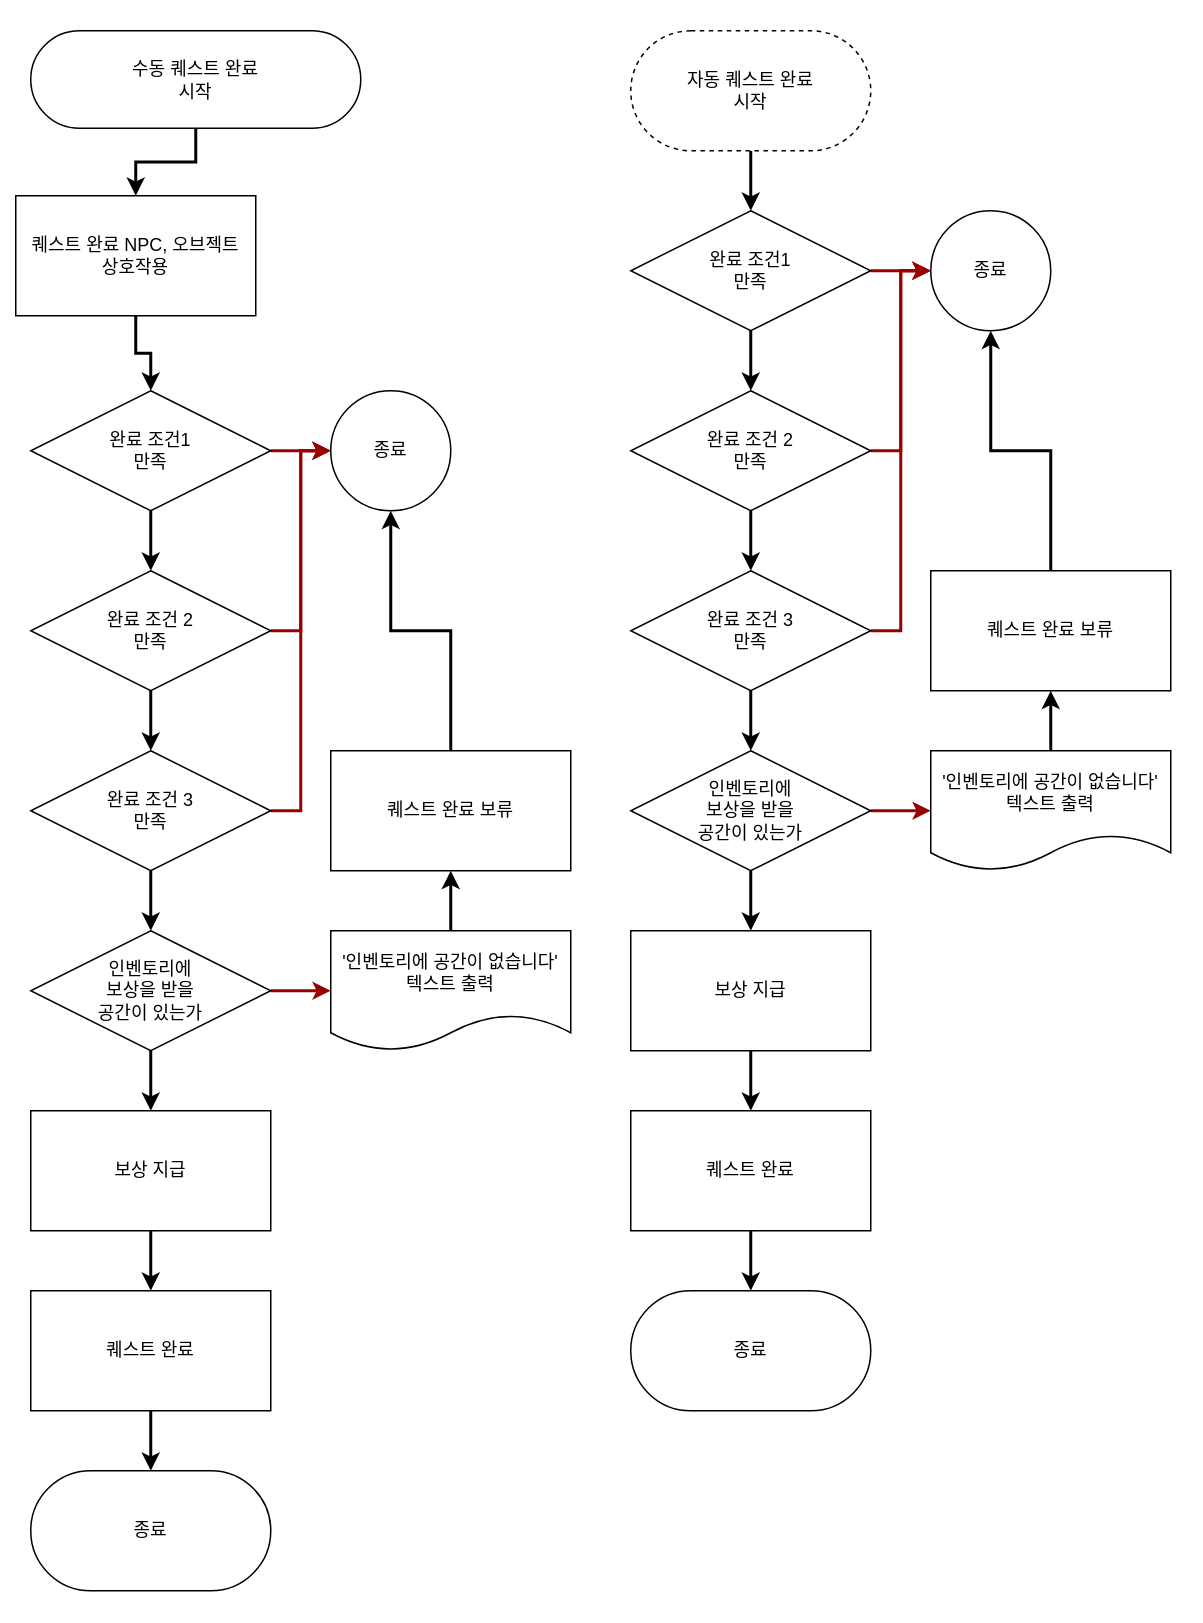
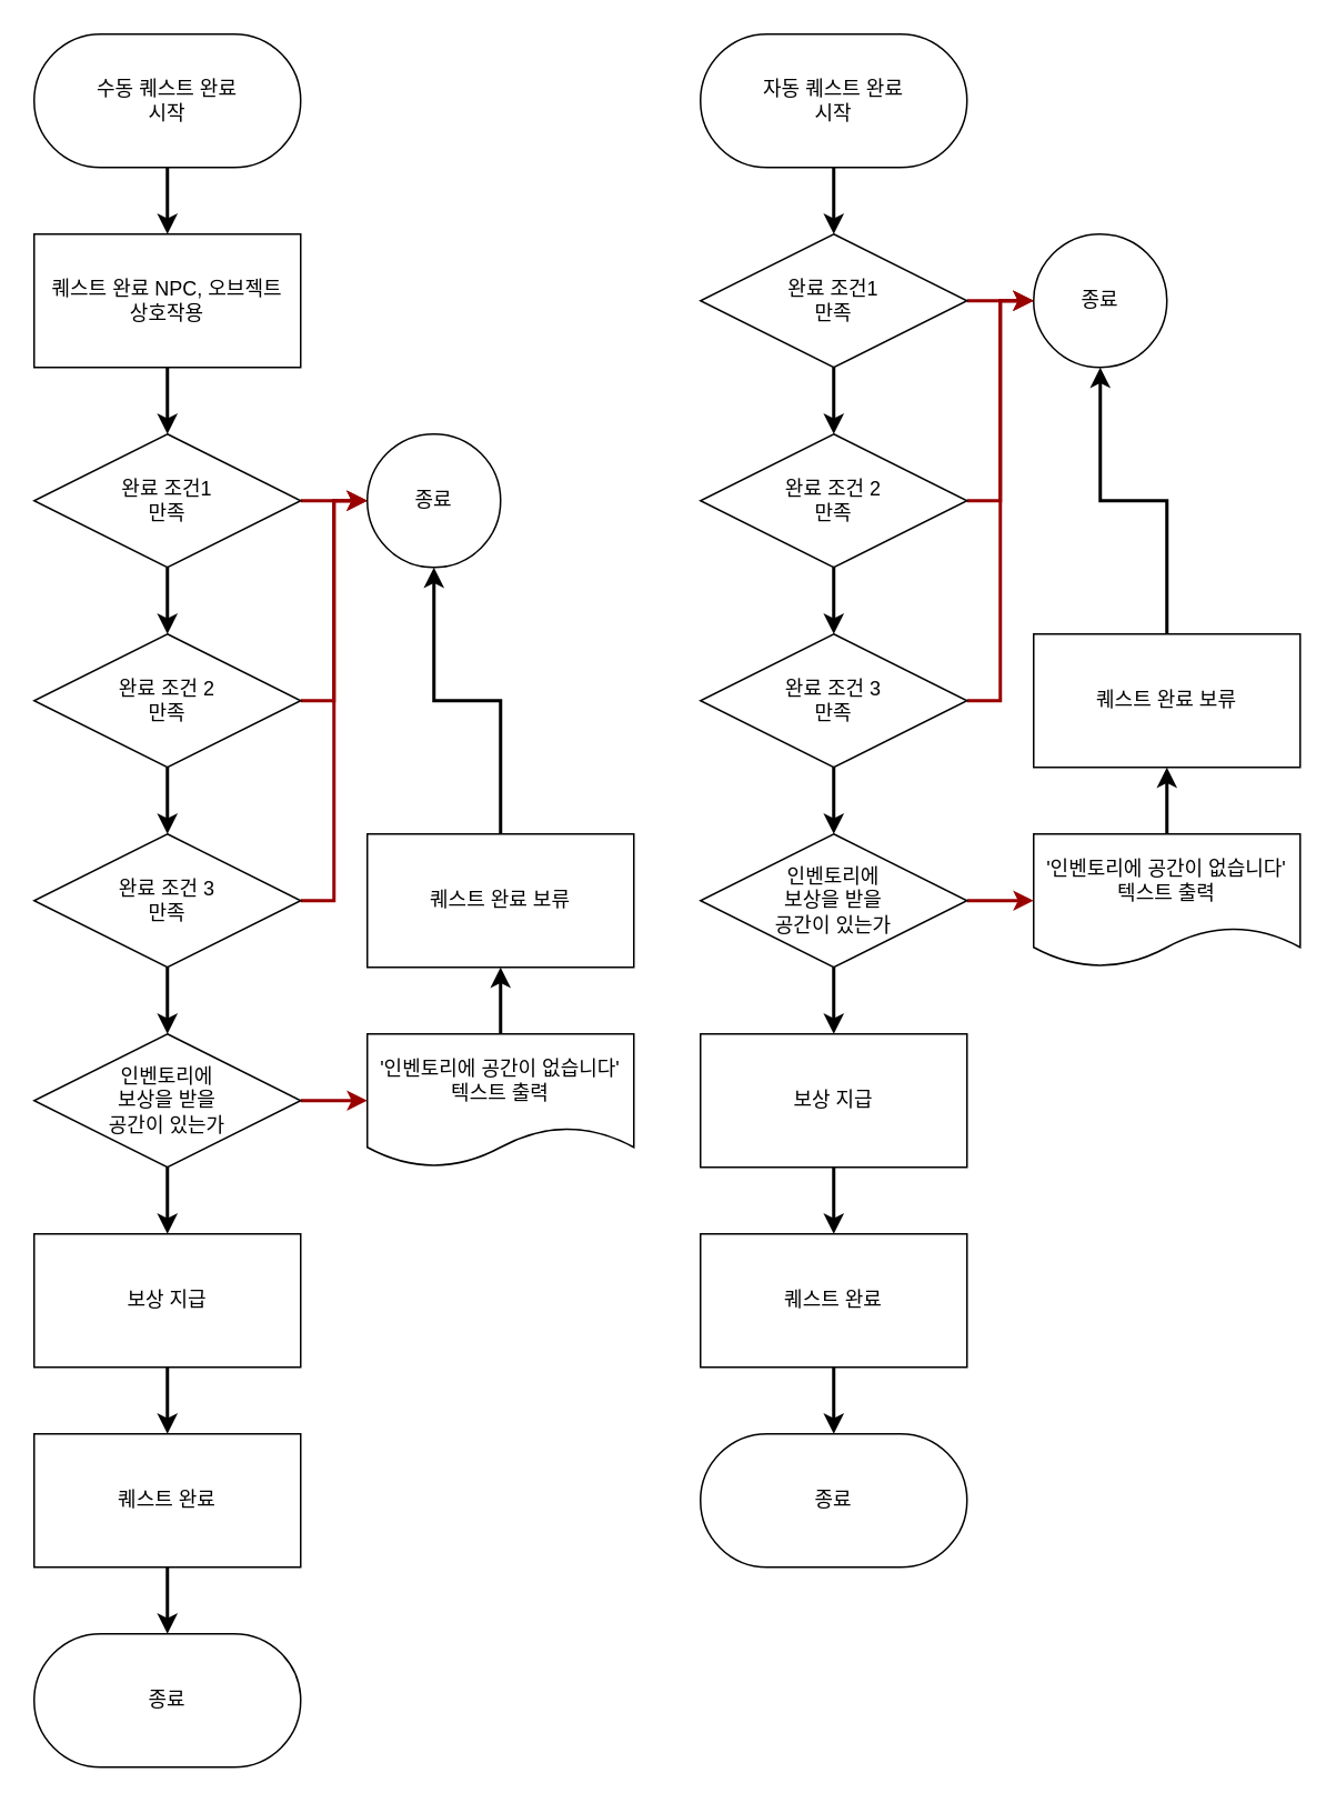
  <mxCell id="0" />
  <mxCell id="1" parent="0" />
  <mxCell id="2" style="edgeStyle=orthogonalEdgeStyle;rounded=0;orthogonalLoop=1;jettySize=auto;html=1;exitX=0.5;exitY=1;exitDx=0;exitDy=0;entryX=0.5;entryY=0;entryDx=0;entryDy=0;strokeWidth=2;" edge="1" parent="1" source="3" target="25"><mxGeometry relative="1" as="geometry" /></mxCell>
- <mxCell id="3" value="수동 퀘스트 완료&lt;br&gt;시작" style="rounded=1;whiteSpace=wrap;html=1;arcSize=50;" vertex="1" parent="1"><mxGeometry x="20" y="20" width="220" height="65" as="geometry" /></mxCell>
+ <mxCell id="3" value="수동 퀘스트 완료&lt;br&gt;시작" style="rounded=1;whiteSpace=wrap;html=1;arcSize=50;" vertex="1" parent="1"><mxGeometry width="160" height="80" as="geometry" x="20" y="20" /></mxCell>
  <mxCell id="4" style="edgeStyle=orthogonalEdgeStyle;rounded=0;orthogonalLoop=1;jettySize=auto;html=1;exitX=0.5;exitY=1;exitDx=0;exitDy=0;strokeWidth=2;" edge="1" parent="1" source="6" target="9"><mxGeometry relative="1" as="geometry" /></mxCell>
  <mxCell id="5" style="edgeStyle=orthogonalEdgeStyle;rounded=0;orthogonalLoop=1;jettySize=auto;html=1;exitX=1;exitY=0.5;exitDx=0;exitDy=0;entryX=0;entryY=0.5;entryDx=0;entryDy=0;strokeColor=#990000;strokeWidth=2;" edge="1" parent="1" source="6" target="13"><mxGeometry relative="1" as="geometry"><mxPoint x="260" y="340" as="targetPoint" /></mxGeometry></mxCell>
  <mxCell id="6" value="완료 조건1&lt;br&gt;만족" style="rhombus;whiteSpace=wrap;html=1;" vertex="1" parent="1"><mxGeometry y="260" width="160" height="80" as="geometry" x="20" /></mxCell>
  <mxCell id="7" style="edgeStyle=orthogonalEdgeStyle;rounded=0;orthogonalLoop=1;jettySize=auto;html=1;exitX=0.5;exitY=1;exitDx=0;exitDy=0;entryX=0.5;entryY=0;entryDx=0;entryDy=0;strokeWidth=2;" edge="1" parent="1" source="9" target="12"><mxGeometry relative="1" as="geometry" /></mxCell>
  <mxCell id="8" style="edgeStyle=orthogonalEdgeStyle;rounded=0;orthogonalLoop=1;jettySize=auto;html=1;exitX=1;exitY=0.5;exitDx=0;exitDy=0;entryX=0;entryY=0.5;entryDx=0;entryDy=0;strokeColor=#990000;strokeWidth=2;" edge="1" parent="1" source="9" target="13"><mxGeometry relative="1" as="geometry" /></mxCell>
  <mxCell id="9" value="완료 조건 2&lt;br&gt;만족" style="rhombus;whiteSpace=wrap;html=1;" vertex="1" parent="1"><mxGeometry y="380" width="160" height="80" as="geometry" x="20" /></mxCell>
  <mxCell id="10" style="edgeStyle=orthogonalEdgeStyle;rounded=0;orthogonalLoop=1;jettySize=auto;html=1;exitX=1;exitY=0.5;exitDx=0;exitDy=0;entryX=0;entryY=0.5;entryDx=0;entryDy=0;strokeColor=#990000;strokeWidth=2;" edge="1" parent="1" source="12" target="13"><mxGeometry relative="1" as="geometry"><mxPoint x="290" y="460" as="targetPoint" /></mxGeometry></mxCell>
  <mxCell id="11" style="edgeStyle=orthogonalEdgeStyle;rounded=0;orthogonalLoop=1;jettySize=auto;html=1;exitX=0.5;exitY=1;exitDx=0;exitDy=0;entryX=0.5;entryY=0;entryDx=0;entryDy=0;strokeWidth=2;" edge="1" parent="1" source="12" target="16"><mxGeometry relative="1" as="geometry" /></mxCell>
  <mxCell id="12" value="완료 조건 3&lt;br&gt;만족" style="rhombus;whiteSpace=wrap;html=1;" vertex="1" parent="1"><mxGeometry y="500" width="160" height="80" as="geometry" x="20" /></mxCell>
  <mxCell id="13" value="종료" style="ellipse;whiteSpace=wrap;html=1;" vertex="1" parent="1"><mxGeometry x="220" y="260" width="80" height="80" as="geometry" /></mxCell>
  <mxCell id="14" style="edgeStyle=orthogonalEdgeStyle;rounded=0;orthogonalLoop=1;jettySize=auto;html=1;exitX=1;exitY=0.5;exitDx=0;exitDy=0;entryX=0;entryY=0.5;entryDx=0;entryDy=0;strokeWidth=2;strokeColor=#990000;" edge="1" parent="1" source="16" target="23"><mxGeometry relative="1" as="geometry" /></mxCell>
  <mxCell id="15" style="edgeStyle=orthogonalEdgeStyle;rounded=0;orthogonalLoop=1;jettySize=auto;html=1;exitX=0.5;exitY=1;exitDx=0;exitDy=0;entryX=0.5;entryY=0;entryDx=0;entryDy=0;strokeWidth=2;" edge="1" parent="1" source="16" target="49"><mxGeometry relative="1" as="geometry" /></mxCell>
  <mxCell id="16" value="인벤토리에 &lt;br&gt;보상을 받을&lt;br&gt;공간이 있는가" style="rhombus;whiteSpace=wrap;html=1;" vertex="1" parent="1"><mxGeometry y="620" width="160" height="80" as="geometry" x="20" /></mxCell>
  <mxCell id="17" style="edgeStyle=orthogonalEdgeStyle;rounded=0;orthogonalLoop=1;jettySize=auto;html=1;exitX=0.5;exitY=0;exitDx=0;exitDy=0;entryX=0.5;entryY=1;entryDx=0;entryDy=0;strokeWidth=2;" edge="1" parent="1" source="18" target="13"><mxGeometry relative="1" as="geometry" /></mxCell>
  <mxCell id="18" value="퀘스트 완료 보류" style="whiteSpace=wrap;html=1;" vertex="1" parent="1"><mxGeometry x="220" y="500" width="160" height="80" as="geometry" /></mxCell>
  <mxCell id="19" style="edgeStyle=orthogonalEdgeStyle;rounded=0;orthogonalLoop=1;jettySize=auto;html=1;exitX=0.5;exitY=1;exitDx=0;exitDy=0;entryX=0.5;entryY=0;entryDx=0;entryDy=0;strokeWidth=2;" edge="1" parent="1" source="20" target="21"><mxGeometry relative="1" as="geometry"><mxPoint x="100" y="960" as="sourcePoint" /></mxGeometry></mxCell>
  <mxCell id="20" value="퀘스트 완료" style="whiteSpace=wrap;html=1;" vertex="1" parent="1"><mxGeometry y="860" width="160" height="80" as="geometry" x="20" /></mxCell>
  <mxCell id="21" value="종료" style="rounded=1;whiteSpace=wrap;html=1;arcSize=50;" vertex="1" parent="1"><mxGeometry y="980" width="160" height="80" as="geometry" x="20" /></mxCell>
  <mxCell id="22" style="edgeStyle=orthogonalEdgeStyle;rounded=0;orthogonalLoop=1;jettySize=auto;html=1;exitX=0.5;exitY=0;exitDx=0;exitDy=0;entryX=0.5;entryY=1;entryDx=0;entryDy=0;strokeWidth=2;" edge="1" parent="1" source="23" target="18"><mxGeometry relative="1" as="geometry" /></mxCell>
  <mxCell id="23" value="'인벤토리에 공간이 없습니다'&lt;br&gt;텍스트 출력" style="shape=document;whiteSpace=wrap;html=1;boundedLbl=1;" vertex="1" parent="1"><mxGeometry x="220" y="620" width="160" height="80" as="geometry" /></mxCell>
  <mxCell id="24" style="edgeStyle=orthogonalEdgeStyle;rounded=0;orthogonalLoop=1;jettySize=auto;html=1;exitX=0.5;exitY=1;exitDx=0;exitDy=0;entryX=0.5;entryY=0;entryDx=0;entryDy=0;strokeWidth=2;" edge="1" parent="1" source="25" target="6"><mxGeometry relative="1" as="geometry" /></mxCell>
- <mxCell id="25" value="퀘스트 완료 NPC, 오브젝트&lt;br&gt;상호작용" style="whiteSpace=wrap;html=1;" vertex="1" parent="1"><mxGeometry x="10" y="130" width="160" height="80" as="geometry" /></mxCell>
+ <mxCell id="25" value="퀘스트 완료 NPC, 오브젝트&lt;br&gt;상호작용" style="whiteSpace=wrap;html=1;" vertex="1" parent="1"><mxGeometry y="140" width="160" height="80" as="geometry" x="20" /></mxCell>
  <mxCell id="26" style="edgeStyle=orthogonalEdgeStyle;rounded=0;orthogonalLoop=1;jettySize=auto;html=1;exitX=0.5;exitY=1;exitDx=0;exitDy=0;entryX=0.5;entryY=0;entryDx=0;entryDy=0;strokeWidth=2;" edge="1" source="27" target="30" parent="1"><mxGeometry relative="1" as="geometry"><mxPoint x="500" y="140" as="targetPoint" /></mxGeometry></mxCell>
- <mxCell id="27" value="자동 퀘스트 완료&lt;br&gt;시작" style="rounded=1;whiteSpace=wrap;html=1;arcSize=50;dashed=1;" vertex="1" parent="1"><mxGeometry x="420" width="160" height="80" as="geometry" y="20" /></mxCell>
+ <mxCell id="27" value="자동 퀘스트 완료&lt;br&gt;시작" style="rounded=1;whiteSpace=wrap;html=1;arcSize=50;" vertex="1" parent="1"><mxGeometry x="420" width="160" height="80" as="geometry" y="20" /></mxCell>
  <mxCell id="28" style="edgeStyle=orthogonalEdgeStyle;rounded=0;orthogonalLoop=1;jettySize=auto;html=1;exitX=0.5;exitY=1;exitDx=0;exitDy=0;strokeWidth=2;" edge="1" source="30" target="33" parent="1"><mxGeometry relative="1" as="geometry" /></mxCell>
  <mxCell id="29" style="edgeStyle=orthogonalEdgeStyle;rounded=0;orthogonalLoop=1;jettySize=auto;html=1;exitX=1;exitY=0.5;exitDx=0;exitDy=0;entryX=0;entryY=0.5;entryDx=0;entryDy=0;strokeColor=#990000;strokeWidth=2;" edge="1" source="30" target="37" parent="1"><mxGeometry relative="1" as="geometry"><mxPoint x="660" y="220" as="targetPoint" /></mxGeometry></mxCell>
  <mxCell id="30" value="완료 조건1&lt;br&gt;만족" style="rhombus;whiteSpace=wrap;html=1;" vertex="1" parent="1"><mxGeometry x="420" y="140" width="160" height="80" as="geometry" /></mxCell>
  <mxCell id="31" style="edgeStyle=orthogonalEdgeStyle;rounded=0;orthogonalLoop=1;jettySize=auto;html=1;exitX=0.5;exitY=1;exitDx=0;exitDy=0;entryX=0.5;entryY=0;entryDx=0;entryDy=0;strokeWidth=2;" edge="1" source="33" target="36" parent="1"><mxGeometry relative="1" as="geometry" /></mxCell>
  <mxCell id="32" style="edgeStyle=orthogonalEdgeStyle;rounded=0;orthogonalLoop=1;jettySize=auto;html=1;exitX=1;exitY=0.5;exitDx=0;exitDy=0;entryX=0;entryY=0.5;entryDx=0;entryDy=0;strokeColor=#990000;strokeWidth=2;" edge="1" source="33" target="37" parent="1"><mxGeometry relative="1" as="geometry" /></mxCell>
  <mxCell id="33" value="완료 조건 2&lt;br&gt;만족" style="rhombus;whiteSpace=wrap;html=1;" vertex="1" parent="1"><mxGeometry x="420" y="260" width="160" height="80" as="geometry" /></mxCell>
  <mxCell id="34" style="edgeStyle=orthogonalEdgeStyle;rounded=0;orthogonalLoop=1;jettySize=auto;html=1;exitX=1;exitY=0.5;exitDx=0;exitDy=0;entryX=0;entryY=0.5;entryDx=0;entryDy=0;strokeColor=#990000;strokeWidth=2;" edge="1" source="36" target="37" parent="1"><mxGeometry relative="1" as="geometry"><mxPoint x="690" y="340" as="targetPoint" /></mxGeometry></mxCell>
  <mxCell id="35" style="edgeStyle=orthogonalEdgeStyle;rounded=0;orthogonalLoop=1;jettySize=auto;html=1;exitX=0.5;exitY=1;exitDx=0;exitDy=0;entryX=0.5;entryY=0;entryDx=0;entryDy=0;strokeWidth=2;" edge="1" source="36" target="40" parent="1"><mxGeometry relative="1" as="geometry" /></mxCell>
  <mxCell id="36" value="완료 조건 3&lt;br&gt;만족" style="rhombus;whiteSpace=wrap;html=1;" vertex="1" parent="1"><mxGeometry x="420" y="380" width="160" height="80" as="geometry" /></mxCell>
  <mxCell id="37" value="종료" style="ellipse;whiteSpace=wrap;html=1;" vertex="1" parent="1"><mxGeometry x="620" y="140" width="80" height="80" as="geometry" /></mxCell>
  <mxCell id="38" style="edgeStyle=orthogonalEdgeStyle;rounded=0;orthogonalLoop=1;jettySize=auto;html=1;exitX=1;exitY=0.5;exitDx=0;exitDy=0;entryX=0;entryY=0.5;entryDx=0;entryDy=0;strokeWidth=2;strokeColor=#990000;" edge="1" source="40" target="47" parent="1"><mxGeometry relative="1" as="geometry" /></mxCell>
  <mxCell id="39" style="edgeStyle=orthogonalEdgeStyle;rounded=0;orthogonalLoop=1;jettySize=auto;html=1;exitX=0.5;exitY=1;exitDx=0;exitDy=0;entryX=0.5;entryY=0;entryDx=0;entryDy=0;strokeWidth=2;" edge="1" source="40" target="44" parent="1"><mxGeometry relative="1" as="geometry" /></mxCell>
  <mxCell id="40" value="인벤토리에 &lt;br&gt;보상을 받을&lt;br&gt;공간이 있는가" style="rhombus;whiteSpace=wrap;html=1;" vertex="1" parent="1"><mxGeometry x="420" y="500" width="160" height="80" as="geometry" /></mxCell>
  <mxCell id="41" style="edgeStyle=orthogonalEdgeStyle;rounded=0;orthogonalLoop=1;jettySize=auto;html=1;exitX=0.5;exitY=0;exitDx=0;exitDy=0;entryX=0.5;entryY=1;entryDx=0;entryDy=0;strokeWidth=2;" edge="1" source="42" target="37" parent="1"><mxGeometry relative="1" as="geometry" /></mxCell>
  <mxCell id="42" value="퀘스트 완료 보류" style="whiteSpace=wrap;html=1;" vertex="1" parent="1"><mxGeometry x="620" y="380" width="160" height="80" as="geometry" /></mxCell>
  <mxCell id="43" style="edgeStyle=orthogonalEdgeStyle;rounded=0;orthogonalLoop=1;jettySize=auto;html=1;exitX=0.5;exitY=1;exitDx=0;exitDy=0;strokeWidth=2;" edge="1" source="44" target="51" parent="1"><mxGeometry relative="1" as="geometry" /></mxCell>
  <mxCell id="44" value="보상 지급" style="whiteSpace=wrap;html=1;" vertex="1" parent="1"><mxGeometry x="420" y="620" width="160" height="80" as="geometry" /></mxCell>
  <mxCell id="45" value="종료" style="rounded=1;whiteSpace=wrap;html=1;arcSize=50;" vertex="1" parent="1"><mxGeometry x="420" y="860" width="160" height="80" as="geometry" /></mxCell>
  <mxCell id="46" style="edgeStyle=orthogonalEdgeStyle;rounded=0;orthogonalLoop=1;jettySize=auto;html=1;exitX=0.5;exitY=0;exitDx=0;exitDy=0;entryX=0.5;entryY=1;entryDx=0;entryDy=0;strokeWidth=2;" edge="1" source="47" target="42" parent="1"><mxGeometry relative="1" as="geometry" /></mxCell>
  <mxCell id="47" value="'인벤토리에 공간이 없습니다'&lt;br&gt;텍스트 출력" style="shape=document;whiteSpace=wrap;html=1;boundedLbl=1;" vertex="1" parent="1"><mxGeometry x="620" y="500" width="160" height="80" as="geometry" /></mxCell>
  <mxCell id="48" style="edgeStyle=orthogonalEdgeStyle;rounded=0;orthogonalLoop=1;jettySize=auto;html=1;exitX=0.5;exitY=1;exitDx=0;exitDy=0;entryX=0.5;entryY=0;entryDx=0;entryDy=0;strokeWidth=2;" edge="1" parent="1" source="49" target="20"><mxGeometry relative="1" as="geometry" /></mxCell>
  <mxCell id="49" value="보상 지급" style="whiteSpace=wrap;html=1;" vertex="1" parent="1"><mxGeometry y="740" width="160" height="80" as="geometry" x="20" /></mxCell>
  <mxCell id="50" style="edgeStyle=orthogonalEdgeStyle;rounded=0;orthogonalLoop=1;jettySize=auto;html=1;exitX=0.5;exitY=1;exitDx=0;exitDy=0;entryX=0.5;entryY=0;entryDx=0;entryDy=0;strokeWidth=2;" edge="1" parent="1" source="51" target="45"><mxGeometry relative="1" as="geometry" /></mxCell>
  <mxCell id="51" value="퀘스트 완료" style="whiteSpace=wrap;html=1;" vertex="1" parent="1"><mxGeometry x="420" y="740" width="160" height="80" as="geometry" /></mxCell>
